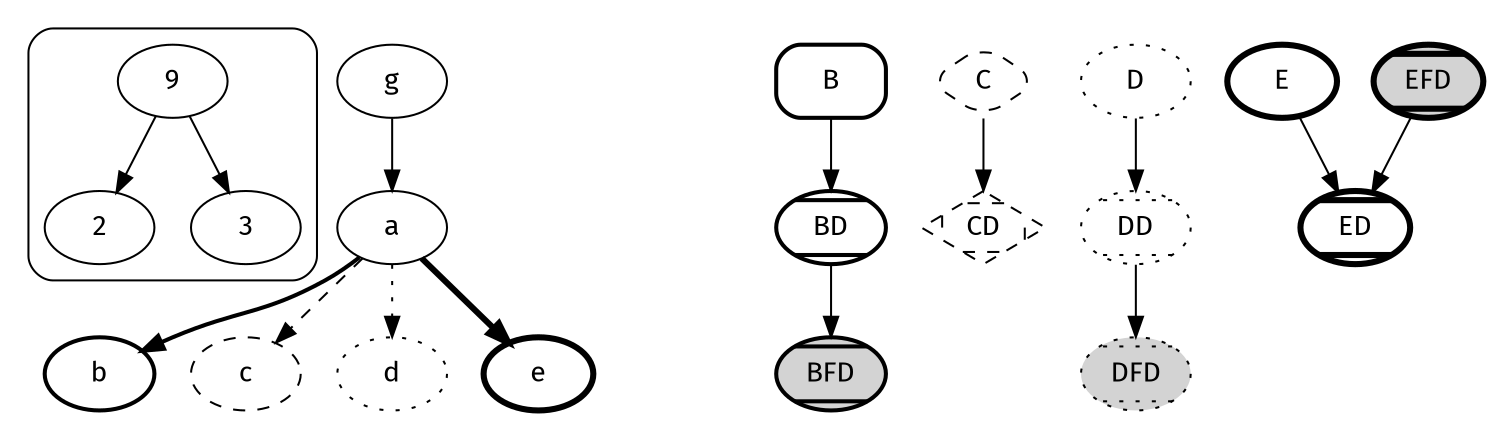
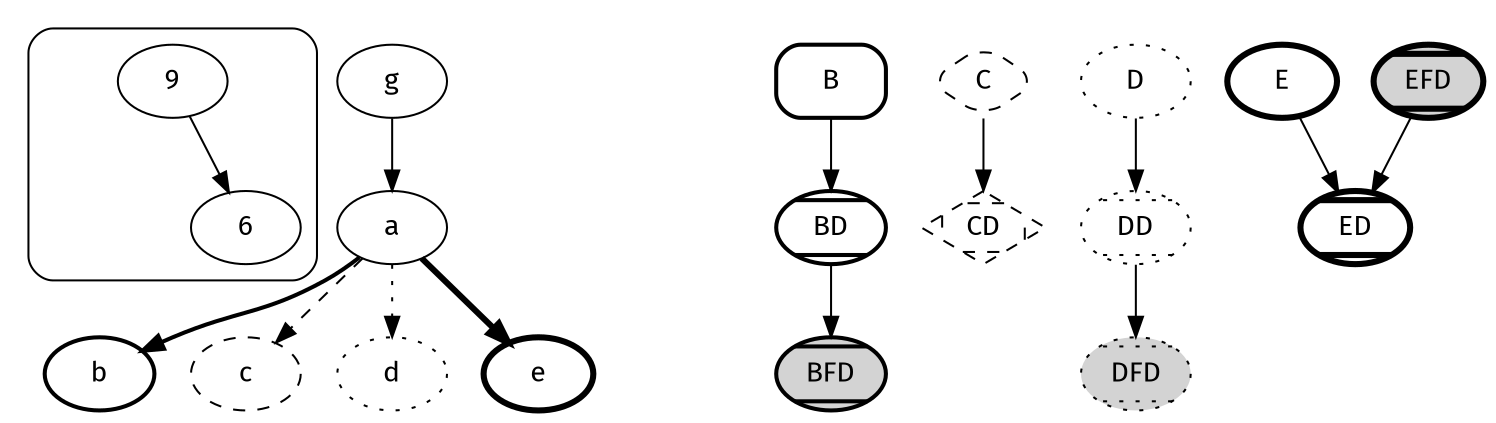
  digraph {
    fontname="Fira Sans"
    node [fontname="Fira Sans"]
    edge [fontname="Fira Sans"]
    n1 [label=9]
-   2
-   3
+   3 [label=6]
    b [style=bold]
    c [style=dashed]
    d [style=dotted]
    e [style="setlinewidth(3)"]
    f [style=invis]
    g [style=solid]
    a
    B [shape=box style="bold,rounded"]
    BD [style="bold,rounded,diagonals"]
    BFD [style="filled, bold,rounded,diagonals"]
    C [shape=diamond style="dashed,rounded"]
    CD [shape=diamond style="dashed,rounded,diagonals"]
    D [style="dotted,rounded"]
    DD [style="dotted,rounded,diagonals"]
    DFD [style="filled, dotted,rounded,diagonals"]
    E [style="setlinewidth(3),rounded"]
    ED [style="setlinewidth(3),rounded,diagonals"]
    EFD [style="filled, setlinewidth(3),rounded,diagonals"]
    subgraph cluster_1 {
      style=rounded
      n1
-     2
      3
    }
-   n1 -> 2
    n1 -> 3
    g -> a [style=solid]
    a -> b [style=bold]
    a -> c [style=dashed]
    a -> d [style=dotted]
    a -> e [style="setlinewidth(3)"]
    a -> f [style=invis]
    B -> BD
    BD -> BFD
    C -> CD
    D -> DD
    DD -> DFD
    E -> ED
    EFD -> ED
  }
